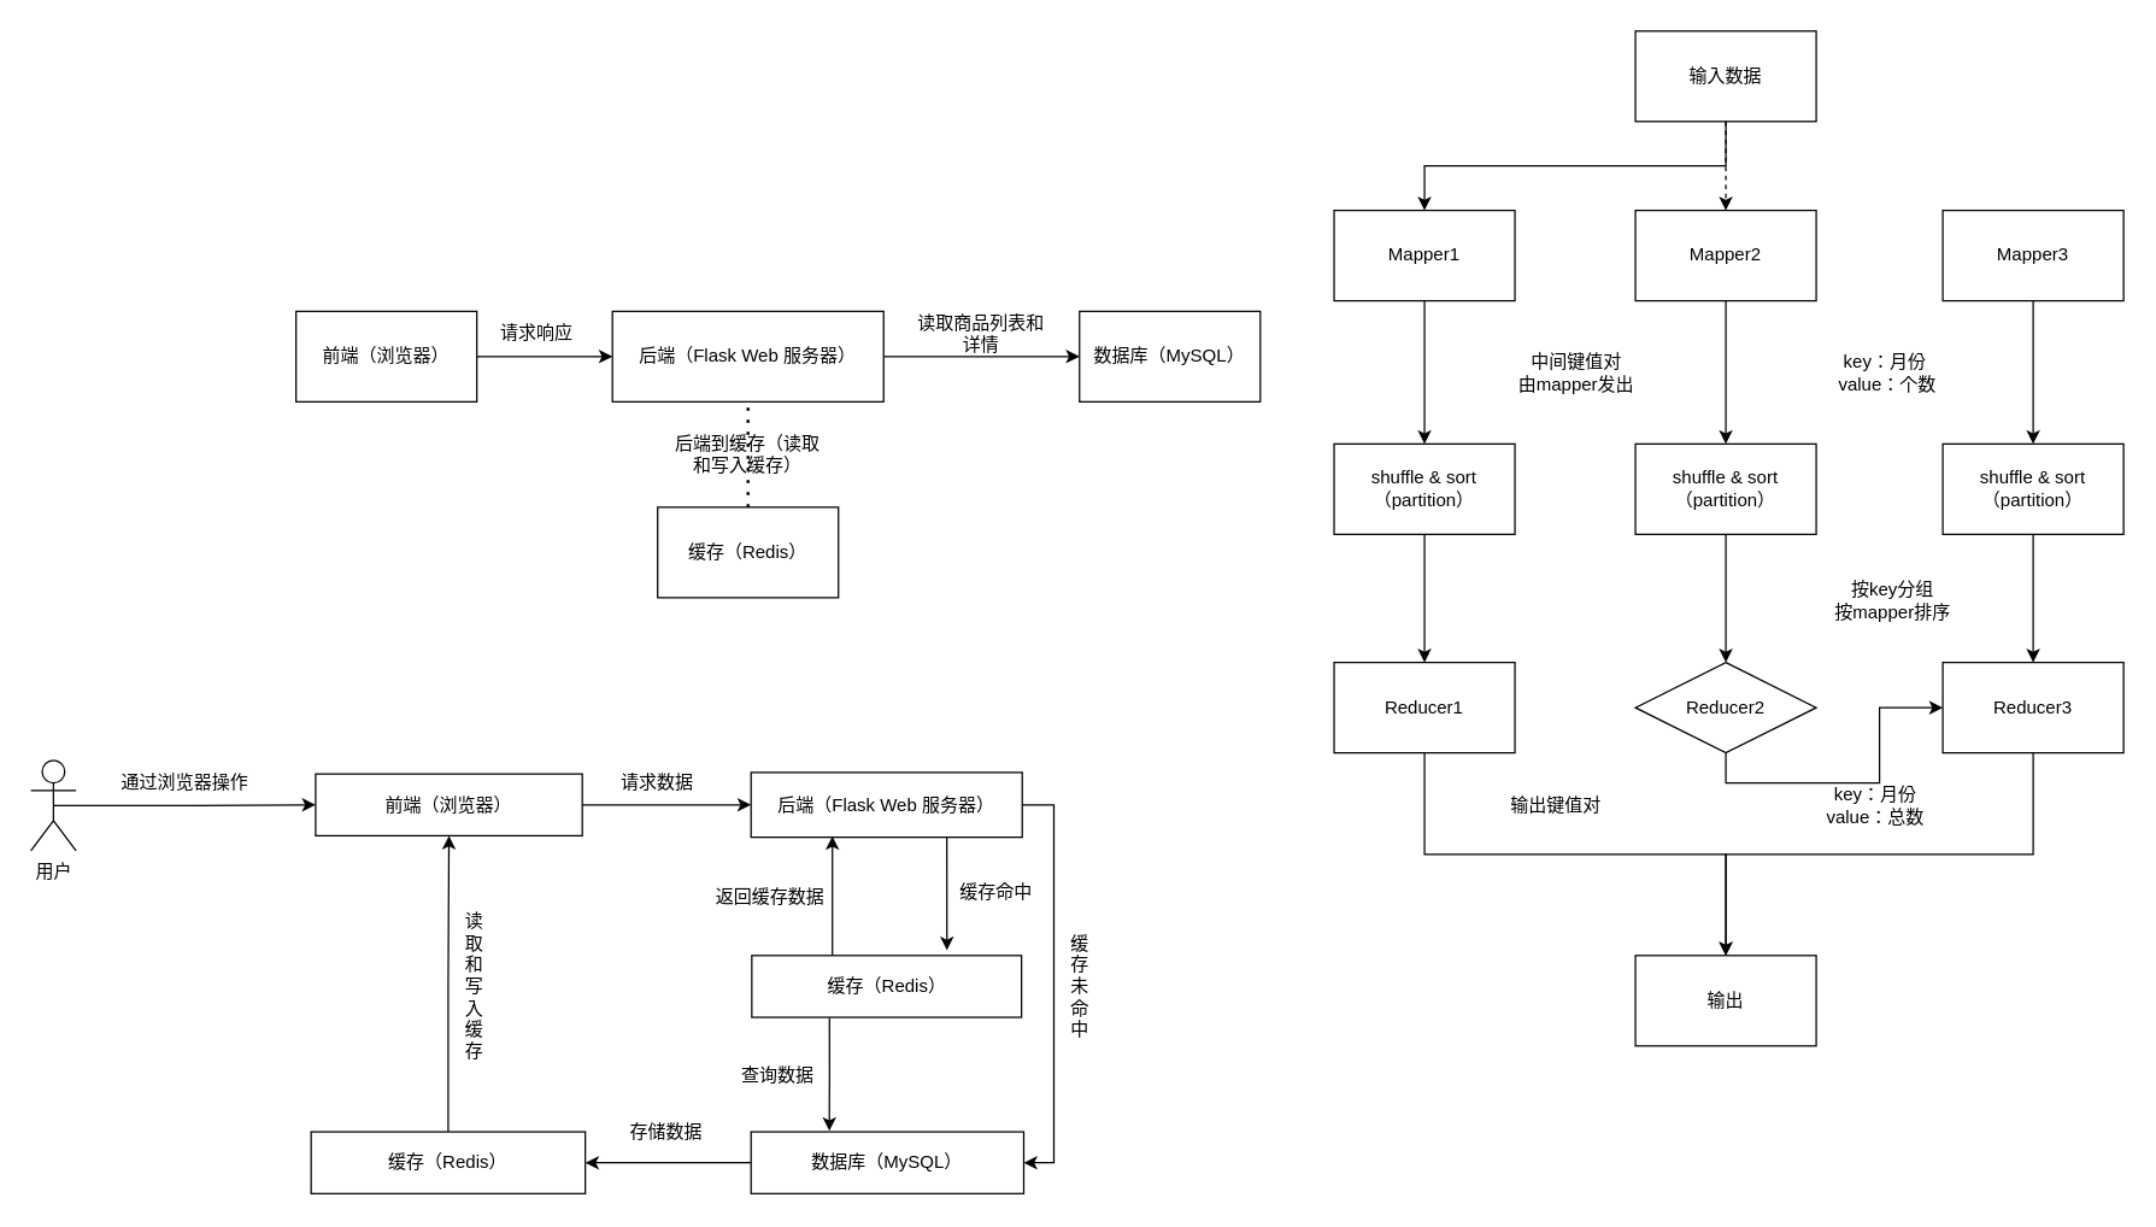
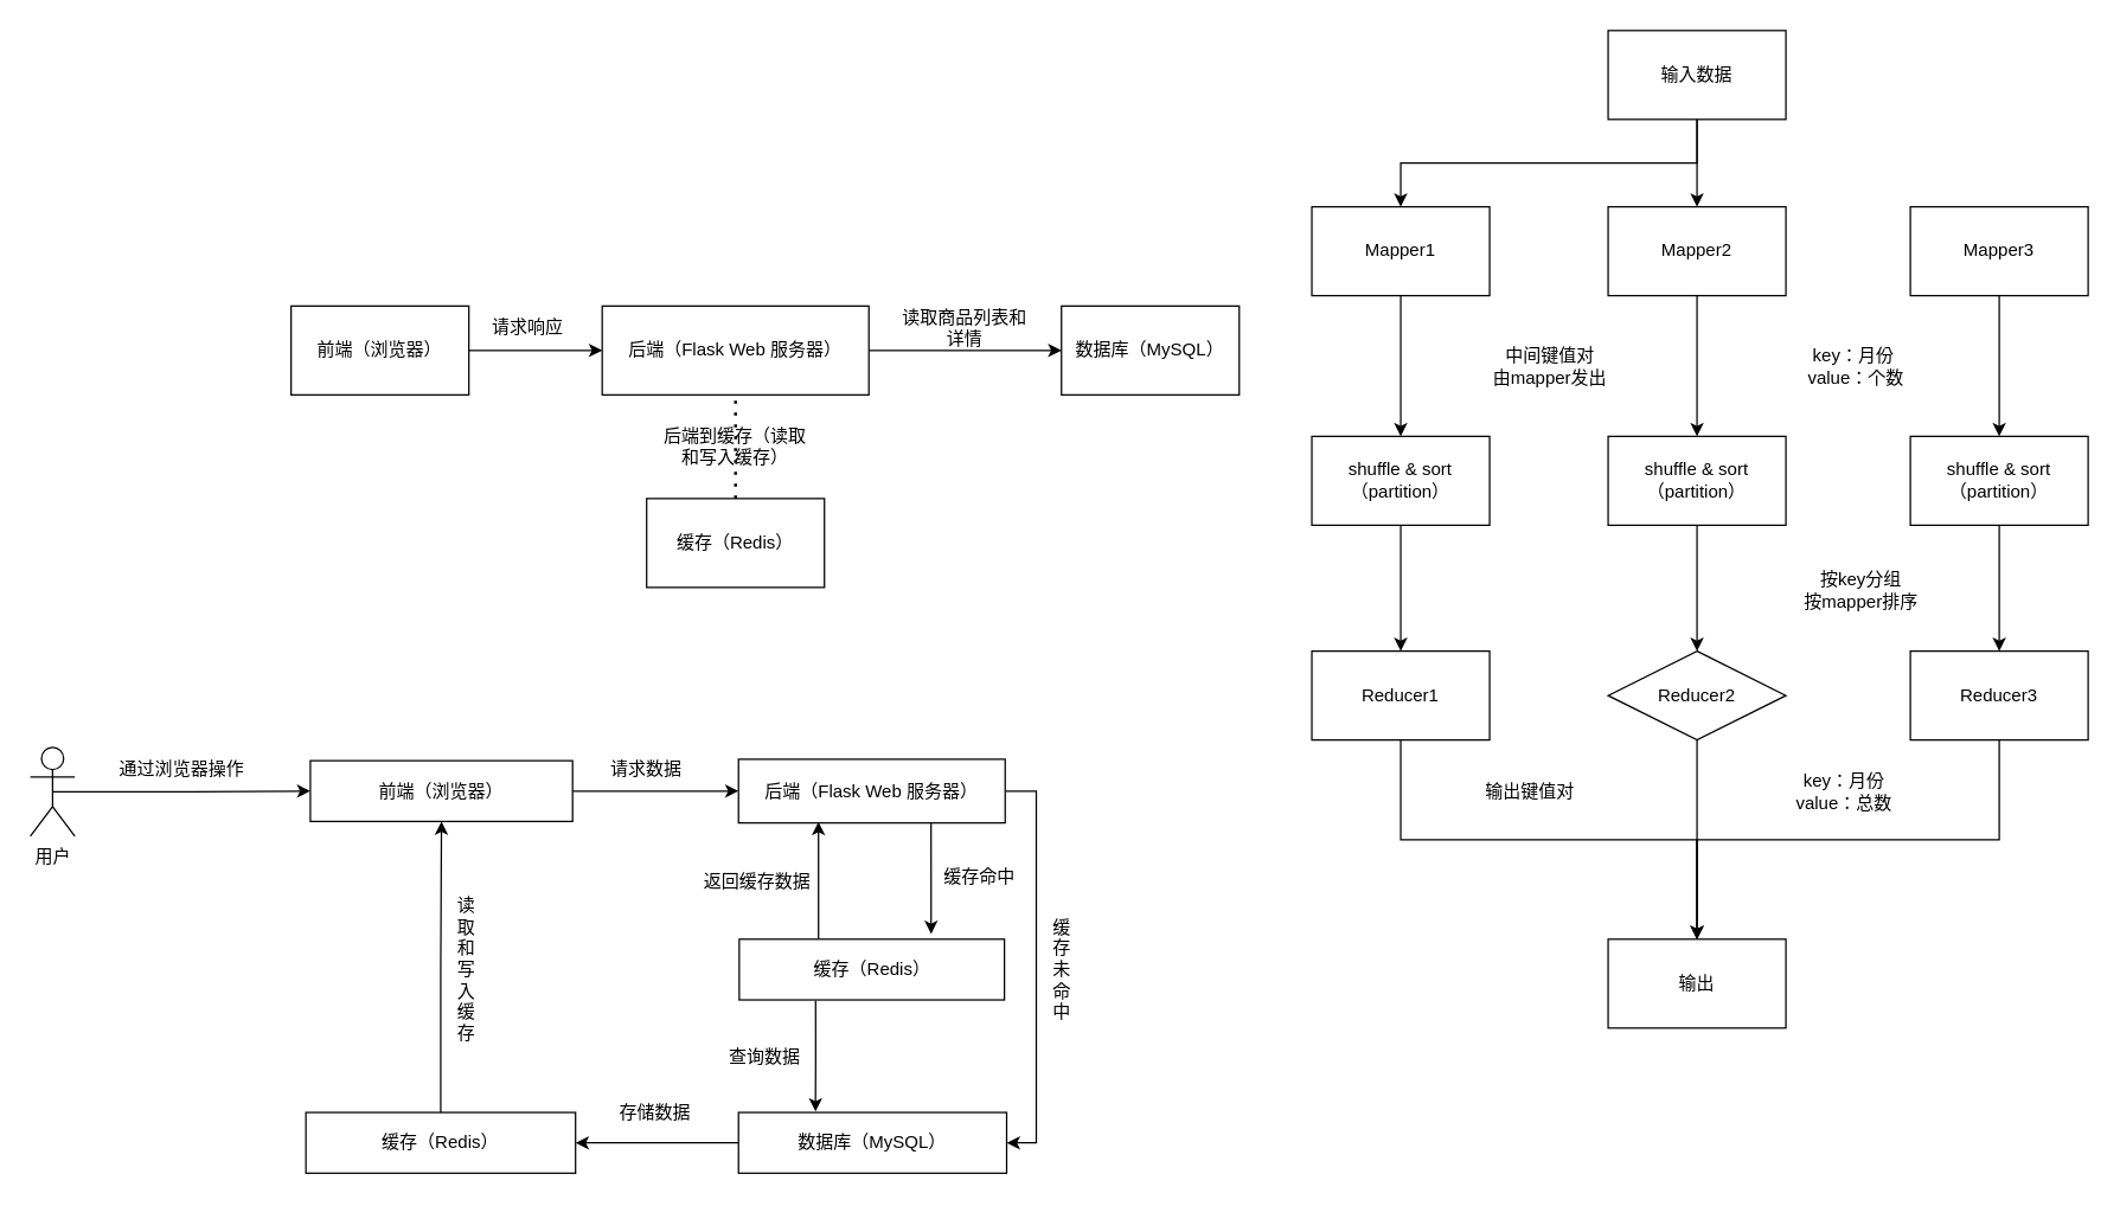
  <mxCell id="0" />
  <mxCell id="1" parent="0" />
  <mxCell id="2" style="edgeStyle=orthogonalEdgeStyle;rounded=0;orthogonalLoop=1;jettySize=auto;html=1;entryX=0;entryY=0.5;entryDx=0;entryDy=0;" edge="1" parent="1" source="3" target="5"><mxGeometry relative="1" as="geometry" /></mxCell>
  <mxCell id="3" value="前端（浏览器）" style="rounded=0;whiteSpace=wrap;html=1;" vertex="1" parent="1"><mxGeometry x="196" y="206" width="120" height="60" as="geometry" /></mxCell>
  <mxCell id="4" style="edgeStyle=orthogonalEdgeStyle;rounded=0;orthogonalLoop=1;jettySize=auto;html=1;exitX=1;exitY=0.5;exitDx=0;exitDy=0;entryX=0;entryY=0.5;entryDx=0;entryDy=0;" edge="1" parent="1" source="5" target="6"><mxGeometry relative="1" as="geometry" /></mxCell>
  <mxCell id="5" value="后端（Flask Web 服务器）" style="rounded=0;whiteSpace=wrap;html=1;" vertex="1" parent="1"><mxGeometry x="406" y="206" width="180" height="60" as="geometry" /></mxCell>
  <mxCell id="6" value="数据库（MySQL）" style="rounded=0;whiteSpace=wrap;html=1;" vertex="1" parent="1"><mxGeometry x="716" y="206" width="120" height="60" as="geometry" /></mxCell>
  <mxCell id="7" value="缓存（Redis）" style="rounded=0;whiteSpace=wrap;html=1;" vertex="1" parent="1"><mxGeometry x="436" y="336" width="120" height="60" as="geometry" /></mxCell>
  <mxCell id="8" value="" style="endArrow=none;dashed=1;html=1;dashPattern=1 3;strokeWidth=2;rounded=0;entryX=0.5;entryY=1;entryDx=0;entryDy=0;exitX=0.5;exitY=0;exitDx=0;exitDy=0;" edge="1" parent="1" source="7" target="5"><mxGeometry width="50" height="50" relative="1" as="geometry"><mxPoint x="846" y="336" as="sourcePoint" /><mxPoint x="896" y="286" as="targetPoint" /></mxGeometry></mxCell>
  <mxCell id="9" value="请求响应" style="text;html=1;align=center;verticalAlign=middle;whiteSpace=wrap;rounded=0;" vertex="1" parent="1"><mxGeometry x="326" y="206" width="60" height="30" as="geometry" /></mxCell>
  <mxCell id="10" value="读取商品列表和详情" style="text;html=1;align=center;verticalAlign=middle;whiteSpace=wrap;rounded=0;" vertex="1" parent="1"><mxGeometry x="606" y="206" width="90" height="30" as="geometry" /></mxCell>
  <mxCell id="11" value="后端到缓存（读取和写入缓存）" style="text;html=1;align=center;verticalAlign=middle;whiteSpace=wrap;rounded=0;" vertex="1" parent="1"><mxGeometry x="446" y="286" width="100" height="30" as="geometry" /></mxCell>
  <mxCell id="12" style="edgeStyle=orthogonalEdgeStyle;rounded=0;orthogonalLoop=1;jettySize=auto;html=1;exitX=0.5;exitY=0.5;exitDx=0;exitDy=0;exitPerimeter=0;entryX=0;entryY=0.5;entryDx=0;entryDy=0;" edge="1" parent="1" source="13" target="15"><mxGeometry relative="1" as="geometry" /></mxCell>
  <mxCell id="13" value="用户" style="shape=umlActor;verticalLabelPosition=bottom;verticalAlign=top;html=1;outlineConnect=0;" vertex="1" parent="1"><mxGeometry x="20" y="504" width="30" height="60" as="geometry" /></mxCell>
  <mxCell id="14" value="缓存命中" style="text;html=1;align=center;verticalAlign=middle;whiteSpace=wrap;rounded=0;" vertex="1" parent="1"><mxGeometry x="631" y="576.5" width="60" height="30" as="geometry" /></mxCell>
  <mxCell id="15" value="前端（浏览器）" style="rounded=0;whiteSpace=wrap;html=1;" vertex="1" parent="1"><mxGeometry x="209" y="513" width="177" height="41" as="geometry" /></mxCell>
  <mxCell id="16" style="edgeStyle=orthogonalEdgeStyle;rounded=0;orthogonalLoop=1;jettySize=auto;html=1;exitX=0.722;exitY=1;exitDx=0;exitDy=0;exitPerimeter=0;" edge="1" parent="1" source="18"><mxGeometry relative="1" as="geometry"><mxPoint x="628" y="630" as="targetPoint" /></mxGeometry></mxCell>
  <mxCell id="17" style="edgeStyle=orthogonalEdgeStyle;rounded=0;orthogonalLoop=1;jettySize=auto;html=1;exitX=1;exitY=0.5;exitDx=0;exitDy=0;entryX=1;entryY=0.5;entryDx=0;entryDy=0;" edge="1" parent="1" source="18" target="23"><mxGeometry relative="1" as="geometry" /></mxCell>
  <mxCell id="18" value="后端（Flask Web 服务器）" style="rounded=0;whiteSpace=wrap;html=1;" vertex="1" parent="1"><mxGeometry x="498" y="512" width="180" height="43" as="geometry" /></mxCell>
  <mxCell id="19" style="edgeStyle=orthogonalEdgeStyle;rounded=0;orthogonalLoop=1;jettySize=auto;html=1;entryX=0;entryY=0.5;entryDx=0;entryDy=0;exitX=1;exitY=0.5;exitDx=0;exitDy=0;" edge="1" parent="1" source="15" target="18"><mxGeometry relative="1" as="geometry"><mxPoint x="436" y="533.5" as="sourcePoint" /><mxPoint x="526" y="533.5" as="targetPoint" /></mxGeometry></mxCell>
  <mxCell id="20" style="edgeStyle=orthogonalEdgeStyle;rounded=0;orthogonalLoop=1;jettySize=auto;html=1;exitX=0.288;exitY=1.016;exitDx=0;exitDy=0;entryX=0.287;entryY=-0.016;entryDx=0;entryDy=0;exitPerimeter=0;entryPerimeter=0;" edge="1" parent="1" source="21" target="23"><mxGeometry relative="1" as="geometry" /></mxCell>
  <mxCell id="21" value="缓存（Redis）" style="rounded=0;whiteSpace=wrap;html=1;" vertex="1" parent="1"><mxGeometry x="498.5" y="633.5" width="179" height="41" as="geometry" /></mxCell>
  <mxCell id="22" style="edgeStyle=orthogonalEdgeStyle;rounded=0;orthogonalLoop=1;jettySize=auto;html=1;exitX=0;exitY=0.5;exitDx=0;exitDy=0;entryX=1;entryY=0.5;entryDx=0;entryDy=0;" edge="1" parent="1" source="23" target="26"><mxGeometry relative="1" as="geometry" /></mxCell>
  <mxCell id="23" value="数据库（MySQL）" style="rounded=0;whiteSpace=wrap;html=1;" vertex="1" parent="1"><mxGeometry x="498" y="750.5" width="181" height="41" as="geometry" /></mxCell>
  <mxCell id="24" value="查询数据" style="text;html=1;align=center;verticalAlign=middle;whiteSpace=wrap;rounded=0;" vertex="1" parent="1"><mxGeometry x="486" y="698" width="60" height="30" as="geometry" /></mxCell>
  <mxCell id="25" style="edgeStyle=orthogonalEdgeStyle;rounded=0;orthogonalLoop=1;jettySize=auto;html=1;exitX=0.5;exitY=0;exitDx=0;exitDy=0;entryX=0.5;entryY=1;entryDx=0;entryDy=0;" edge="1" parent="1" source="26" target="15"><mxGeometry relative="1" as="geometry" /></mxCell>
  <mxCell id="26" value="缓存（Redis）" style="rounded=0;whiteSpace=wrap;html=1;" vertex="1" parent="1"><mxGeometry x="206" y="750.5" width="182" height="41" as="geometry" /></mxCell>
  <mxCell id="27" value="存储数据" style="text;html=1;align=center;verticalAlign=middle;whiteSpace=wrap;rounded=0;" vertex="1" parent="1"><mxGeometry x="412" y="736" width="60" height="30" as="geometry" /></mxCell>
  <mxCell id="28" value="读取和写入缓存" style="text;html=1;align=center;verticalAlign=middle;whiteSpace=wrap;rounded=0;" vertex="1" parent="1"><mxGeometry x="308" y="639" width="13" height="30" as="geometry" /></mxCell>
  <mxCell id="29" value="请求数据" style="text;html=1;align=center;verticalAlign=middle;whiteSpace=wrap;rounded=0;" vertex="1" parent="1"><mxGeometry x="406" y="504" width="60" height="30" as="geometry" /></mxCell>
  <mxCell id="30" value="通过浏览器操作" style="text;html=1;align=center;verticalAlign=middle;whiteSpace=wrap;rounded=0;" vertex="1" parent="1"><mxGeometry x="52" y="504" width="141" height="30" as="geometry" /></mxCell>
  <mxCell id="31" value="" style="endArrow=classic;html=1;rounded=0;entryX=0.3;entryY=0.984;entryDx=0;entryDy=0;entryPerimeter=0;" edge="1" parent="1" target="18"><mxGeometry width="50" height="50" relative="1" as="geometry"><mxPoint x="552" y="633" as="sourcePoint" /><mxPoint x="459" y="692" as="targetPoint" /></mxGeometry></mxCell>
  <mxCell id="32" value="返回缓存数据" style="text;html=1;align=center;verticalAlign=middle;whiteSpace=wrap;rounded=0;" vertex="1" parent="1"><mxGeometry x="466" y="580" width="90" height="30" as="geometry" /></mxCell>
  <mxCell id="33" value="缓存未命中" style="text;html=1;align=center;verticalAlign=middle;whiteSpace=wrap;rounded=0;" vertex="1" parent="1"><mxGeometry x="710" y="639" width="13" height="30" as="geometry" /></mxCell>
  <mxCell id="34" style="edgeStyle=orthogonalEdgeStyle;rounded=0;orthogonalLoop=1;jettySize=auto;html=1;exitX=0.5;exitY=1;exitDx=0;exitDy=0;entryX=0.5;entryY=0;entryDx=0;entryDy=0;" edge="1" parent="1" source="36" target="38"><mxGeometry relative="1" as="geometry" /></mxCell>
- <mxCell id="35" style="edgeStyle=orthogonalEdgeStyle;rounded=0;orthogonalLoop=1;jettySize=auto;html=1;exitX=0.5;exitY=1;exitDx=0;exitDy=0;entryX=0.5;entryY=0;entryDx=0;entryDy=0;dashed=1;" edge="1" parent="1" source="36" target="40"><mxGeometry relative="1" as="geometry" /></mxCell>
+ <mxCell id="35" style="edgeStyle=orthogonalEdgeStyle;rounded=0;orthogonalLoop=1;jettySize=auto;html=1;exitX=0.5;exitY=1;exitDx=0;exitDy=0;entryX=0.5;entryY=0;entryDx=0;entryDy=0;" edge="1" parent="1" source="36" target="40"><mxGeometry relative="1" as="geometry" /></mxCell>
  <mxCell id="36" value="输入数据" style="rounded=0;whiteSpace=wrap;html=1;" vertex="1" parent="1"><mxGeometry x="1085" y="20" width="120" height="60" as="geometry" /></mxCell>
  <mxCell id="37" style="edgeStyle=orthogonalEdgeStyle;rounded=0;orthogonalLoop=1;jettySize=auto;html=1;exitX=0.5;exitY=1;exitDx=0;exitDy=0;entryX=0.5;entryY=0;entryDx=0;entryDy=0;" edge="1" parent="1" source="38" target="44"><mxGeometry relative="1" as="geometry" /></mxCell>
  <mxCell id="38" value="Mapper1" style="rounded=0;whiteSpace=wrap;html=1;" vertex="1" parent="1"><mxGeometry x="885" y="139" width="120" height="60" as="geometry" /></mxCell>
  <mxCell id="39" style="edgeStyle=orthogonalEdgeStyle;rounded=0;orthogonalLoop=1;jettySize=auto;html=1;exitX=0.5;exitY=1;exitDx=0;exitDy=0;entryX=0.5;entryY=0;entryDx=0;entryDy=0;" edge="1" parent="1" source="40" target="46"><mxGeometry relative="1" as="geometry" /></mxCell>
  <mxCell id="40" value="Mapper2" style="rounded=0;whiteSpace=wrap;html=1;" vertex="1" parent="1"><mxGeometry x="1085" y="139" width="120" height="60" as="geometry" /></mxCell>
  <mxCell id="41" style="edgeStyle=orthogonalEdgeStyle;rounded=0;orthogonalLoop=1;jettySize=auto;html=1;exitX=0.5;exitY=1;exitDx=0;exitDy=0;entryX=0.5;entryY=0;entryDx=0;entryDy=0;" edge="1" parent="1" source="42" target="48"><mxGeometry relative="1" as="geometry" /></mxCell>
  <mxCell id="42" value="Mapper3" style="rounded=0;whiteSpace=wrap;html=1;" vertex="1" parent="1"><mxGeometry x="1289" y="139" width="120" height="60" as="geometry" /></mxCell>
  <mxCell id="43" style="edgeStyle=orthogonalEdgeStyle;rounded=0;orthogonalLoop=1;jettySize=auto;html=1;exitX=0.5;exitY=1;exitDx=0;exitDy=0;entryX=0.5;entryY=0;entryDx=0;entryDy=0;" edge="1" parent="1" source="44" target="51"><mxGeometry relative="1" as="geometry" /></mxCell>
  <mxCell id="44" value="shuffle &amp;amp; sort&lt;div&gt;（partition）&lt;/div&gt;" style="rounded=0;whiteSpace=wrap;html=1;" vertex="1" parent="1"><mxGeometry x="885" y="294" width="120" height="60" as="geometry" /></mxCell>
  <mxCell id="45" style="edgeStyle=orthogonalEdgeStyle;rounded=0;orthogonalLoop=1;jettySize=auto;html=1;exitX=0.5;exitY=1;exitDx=0;exitDy=0;entryX=0.5;entryY=0;entryDx=0;entryDy=0;" edge="1" parent="1" source="46" target="53"><mxGeometry relative="1" as="geometry" /></mxCell>
  <mxCell id="46" value="shuffle &amp;amp; sort&lt;div&gt;（partition）&lt;/div&gt;" style="rounded=0;whiteSpace=wrap;html=1;" vertex="1" parent="1"><mxGeometry x="1085" y="294" width="120" height="60" as="geometry" /></mxCell>
  <mxCell id="47" style="edgeStyle=orthogonalEdgeStyle;rounded=0;orthogonalLoop=1;jettySize=auto;html=1;exitX=0.5;exitY=1;exitDx=0;exitDy=0;entryX=0.5;entryY=0;entryDx=0;entryDy=0;" edge="1" parent="1" source="48" target="55"><mxGeometry relative="1" as="geometry" /></mxCell>
  <mxCell id="48" value="shuffle &amp;amp; sort&lt;div&gt;（partition）&lt;/div&gt;" style="rounded=0;whiteSpace=wrap;html=1;" vertex="1" parent="1"><mxGeometry x="1289" y="294" width="120" height="60" as="geometry" /></mxCell>
  <mxCell id="49" value="中间键值对&lt;div&gt;由mapper发出&lt;/div&gt;" style="text;html=1;align=center;verticalAlign=middle;whiteSpace=wrap;rounded=0;" vertex="1" parent="1"><mxGeometry x="972.5" y="232" width="146" height="30" as="geometry" /></mxCell>
  <mxCell id="50" style="edgeStyle=orthogonalEdgeStyle;rounded=0;orthogonalLoop=1;jettySize=auto;html=1;exitX=0.5;exitY=1;exitDx=0;exitDy=0;entryX=0.5;entryY=0;entryDx=0;entryDy=0;" edge="1" parent="1" source="51" target="58"><mxGeometry relative="1" as="geometry" /></mxCell>
  <mxCell id="51" value="Reducer1" style="rounded=0;whiteSpace=wrap;html=1;" vertex="1" parent="1"><mxGeometry x="885" y="439" width="120" height="60" as="geometry" /></mxCell>
- <mxCell id="52" style="edgeStyle=orthogonalEdgeStyle;rounded=0;orthogonalLoop=1;jettySize=auto;html=1;exitX=0.5;exitY=1;exitDx=0;exitDy=0;" edge="1" parent="1" source="53" target="55"><mxGeometry relative="1" as="geometry" /></mxCell>
+ <mxCell id="52" style="edgeStyle=orthogonalEdgeStyle;rounded=0;orthogonalLoop=1;jettySize=auto;html=1;exitX=0.5;exitY=1;exitDx=0;exitDy=0;entryX=0.5;entryY=0;entryDx=0;entryDy=0;" edge="1" parent="1" source="53" target="58"><mxGeometry relative="1" as="geometry" /></mxCell>
  <mxCell id="53" value="Reducer2" style="rhombus;whiteSpace=wrap;html=1;" vertex="1" parent="1"><mxGeometry x="1085" y="439" width="120" height="60" as="geometry" /></mxCell>
  <mxCell id="54" style="edgeStyle=orthogonalEdgeStyle;rounded=0;orthogonalLoop=1;jettySize=auto;html=1;exitX=0.5;exitY=1;exitDx=0;exitDy=0;entryX=0.5;entryY=0;entryDx=0;entryDy=0;" edge="1" parent="1" source="55" target="58"><mxGeometry relative="1" as="geometry" /></mxCell>
  <mxCell id="55" value="Reducer3" style="rounded=0;whiteSpace=wrap;html=1;" vertex="1" parent="1"><mxGeometry x="1289" y="439" width="120" height="60" as="geometry" /></mxCell>
  <mxCell id="56" value="按key分组&lt;div&gt;按mapper排序&lt;/div&gt;" style="text;html=1;align=center;verticalAlign=middle;whiteSpace=wrap;rounded=0;" vertex="1" parent="1"><mxGeometry x="1196" y="383" width="120" height="30" as="geometry" /></mxCell>
  <mxCell id="57" value="key：月份&amp;nbsp;&lt;div&gt;value：个数&lt;/div&gt;" style="text;html=1;align=center;verticalAlign=middle;whiteSpace=wrap;rounded=0;" vertex="1" parent="1"><mxGeometry x="1200" y="232" width="105" height="30" as="geometry" /></mxCell>
  <mxCell id="58" value="输出" style="rounded=0;whiteSpace=wrap;html=1;" vertex="1" parent="1"><mxGeometry x="1085" y="633.5" width="120" height="60" as="geometry" /></mxCell>
  <mxCell id="59" value="输出键值对" style="text;html=1;align=center;verticalAlign=middle;whiteSpace=wrap;rounded=0;" vertex="1" parent="1"><mxGeometry x="992" y="519" width="81" height="30" as="geometry" /></mxCell>
  <mxCell id="60" value="key：月份&lt;div&gt;value：总数&lt;/div&gt;" style="text;html=1;align=center;verticalAlign=middle;whiteSpace=wrap;rounded=0;" vertex="1" parent="1"><mxGeometry x="1205" y="519" width="79" height="30" as="geometry" /></mxCell>
